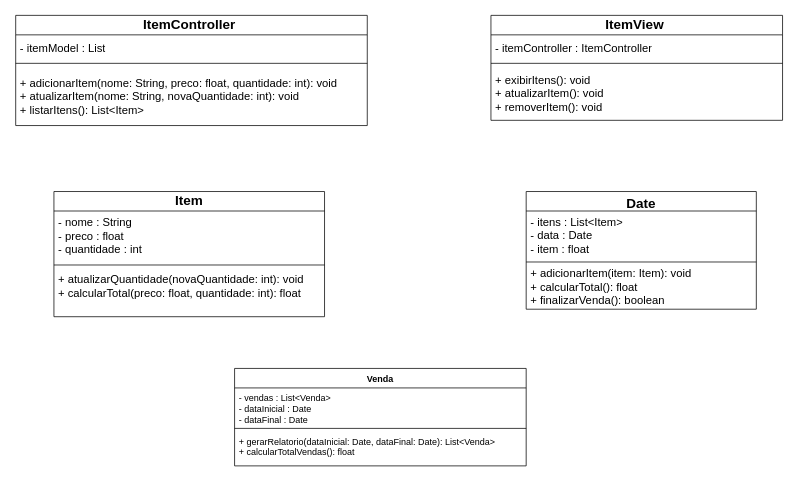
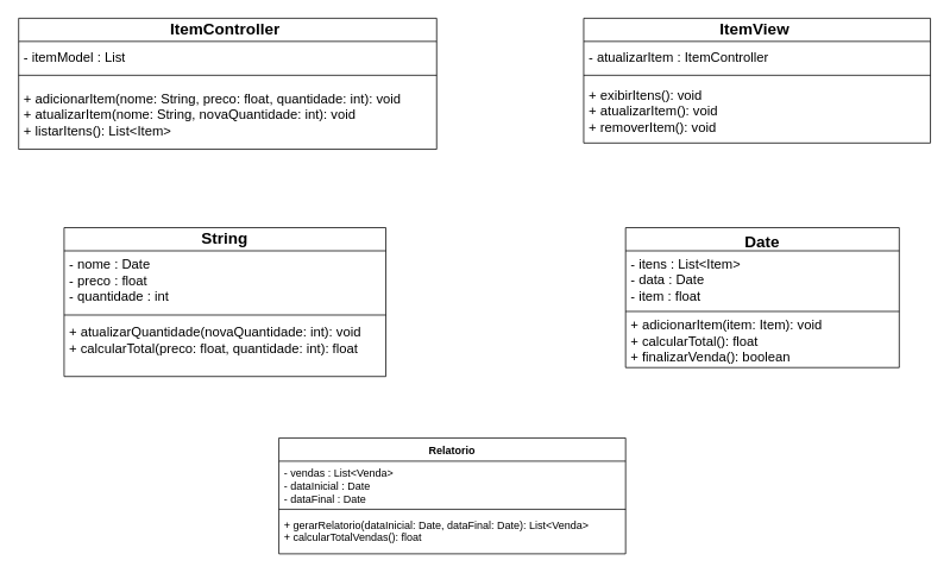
  <mxCell id="0" />
  <mxCell id="1" parent="0" />
- <mxCell id="2" value="&lt;font style=&quot;font-size: 18px;&quot;&gt;Item&lt;/font&gt;" style="swimlane;fontStyle=1;align=center;verticalAlign=middle;childLayout=stackLayout;horizontal=1;startSize=26;horizontalStack=0;resizeParent=1;resizeParentMax=0;resizeLast=0;collapsible=1;marginBottom=0;whiteSpace=wrap;html=1;movable=1;resizable=1;rotatable=1;deletable=1;editable=1;locked=0;connectable=1;" vertex="1" parent="1"><mxGeometry x="71" y="255" width="361" height="167" as="geometry"><mxRectangle x="332" y="335" width="95" height="26" as="alternateBounds" /></mxGeometry></mxCell>
- <mxCell id="3" value="- nome : String&lt;div style=&quot;font-size: 15px;&quot;&gt;- preco : float&lt;/div&gt;&lt;div style=&quot;font-size: 15px;&quot;&gt;- quantidade : int&lt;/div&gt;&lt;div style=&quot;font-size: 15px;&quot;&gt;&lt;br style=&quot;font-size: 15px;&quot;&gt;&lt;/div&gt;" style="text;strokeColor=none;fillColor=none;align=left;verticalAlign=top;spacingLeft=4;spacingRight=4;overflow=hidden;rotatable=1;points=[[0,0.5],[1,0.5]];portConstraint=eastwest;whiteSpace=wrap;html=1;movable=1;resizable=1;deletable=1;editable=1;locked=0;connectable=1;fontSize=15;" vertex="1" parent="2"><mxGeometry y="26" width="361" height="68" as="geometry" /></mxCell>
+ <mxCell id="2" value="&lt;font style=&quot;font-size: 18px;&quot;&gt;String&lt;/font&gt;" style="swimlane;fontStyle=1;align=center;verticalAlign=middle;childLayout=stackLayout;horizontal=1;startSize=26;horizontalStack=0;resizeParent=1;resizeParentMax=0;resizeLast=0;collapsible=1;marginBottom=0;whiteSpace=wrap;html=1;movable=1;resizable=1;rotatable=1;deletable=1;editable=1;locked=0;connectable=1;" vertex="1" parent="1"><mxGeometry x="71" y="255" width="361" height="167" as="geometry"><mxRectangle x="332" y="335" width="95" height="26" as="alternateBounds" /></mxGeometry></mxCell>
+ <mxCell id="3" value="- nome : Date&lt;div style=&quot;font-size: 15px;&quot;&gt;- preco : float&lt;/div&gt;&lt;div style=&quot;font-size: 15px;&quot;&gt;- quantidade : int&lt;/div&gt;&lt;div style=&quot;font-size: 15px;&quot;&gt;&lt;br style=&quot;font-size: 15px;&quot;&gt;&lt;/div&gt;" style="text;strokeColor=none;fillColor=none;align=left;verticalAlign=top;spacingLeft=4;spacingRight=4;overflow=hidden;rotatable=1;points=[[0,0.5],[1,0.5]];portConstraint=eastwest;whiteSpace=wrap;html=1;movable=1;resizable=1;deletable=1;editable=1;locked=0;connectable=1;fontSize=15;" vertex="1" parent="2"><mxGeometry y="26" width="361" height="68" as="geometry" /></mxCell>
  <mxCell id="4" value="" style="line;strokeWidth=1;fillColor=none;align=left;verticalAlign=middle;spacingTop=-1;spacingLeft=3;spacingRight=3;rotatable=1;labelPosition=right;points=[];portConstraint=eastwest;strokeColor=inherit;movable=1;resizable=1;deletable=1;editable=1;locked=0;connectable=1;" vertex="1" parent="2"><mxGeometry y="94" width="361" height="8" as="geometry" /></mxCell>
  <mxCell id="5" value="+ atualizarQuantidade(novaQuantidade: int): void&lt;div style=&quot;font-size: 15px;&quot;&gt;+ calcularTotal(preco: float, quantidade: int): float&lt;br style=&quot;font-size: 15px;&quot;&gt;&lt;/div&gt;" style="text;strokeColor=none;fillColor=none;align=left;verticalAlign=top;spacingLeft=4;spacingRight=4;overflow=hidden;rotatable=1;points=[[0,0.5],[1,0.5]];portConstraint=eastwest;whiteSpace=wrap;html=1;movable=1;resizable=1;deletable=1;editable=1;locked=0;connectable=1;fontSize=15;" vertex="1" parent="2"><mxGeometry y="102" width="361" height="65" as="geometry" /></mxCell>
  <mxCell id="6" value="Date" style="swimlane;fontStyle=1;align=center;verticalAlign=top;childLayout=stackLayout;horizontal=1;startSize=26;horizontalStack=0;resizeParent=1;resizeParentMax=0;resizeLast=0;collapsible=1;marginBottom=0;whiteSpace=wrap;html=1;movable=1;resizable=1;rotatable=1;deletable=1;editable=1;locked=0;connectable=1;fontSize=18;" vertex="1" parent="1"><mxGeometry x="701" y="255" width="307" height="157" as="geometry"><mxRectangle x="332" y="335" width="95" height="26" as="alternateBounds" /></mxGeometry></mxCell>
  <mxCell id="7" value="- itens : List&amp;lt;Item&amp;gt;&lt;br style=&quot;font-size: 15px;&quot;&gt;&lt;div style=&quot;font-size: 15px;&quot;&gt;&lt;span style=&quot;background-color: initial; font-size: 15px;&quot;&gt;- data : Date&lt;/span&gt;&lt;/div&gt;&lt;div style=&quot;font-size: 15px;&quot;&gt;- item : float&lt;br style=&quot;font-size: 15px;&quot;&gt;&lt;/div&gt;" style="text;strokeColor=none;fillColor=none;align=left;verticalAlign=middle;spacingLeft=4;spacingRight=4;overflow=hidden;rotatable=1;points=[[0,0.5],[1,0.5]];portConstraint=eastwest;whiteSpace=wrap;html=1;movable=1;resizable=1;deletable=1;editable=1;locked=0;connectable=1;fontSize=15;" vertex="1" parent="6"><mxGeometry y="26" width="307" height="64" as="geometry" /></mxCell>
  <mxCell id="8" value="" style="line;strokeWidth=1;fillColor=none;align=left;verticalAlign=middle;spacingTop=-1;spacingLeft=3;spacingRight=3;rotatable=1;labelPosition=right;points=[];portConstraint=eastwest;strokeColor=inherit;movable=1;resizable=1;deletable=1;editable=1;locked=0;connectable=1;" vertex="1" parent="6"><mxGeometry y="90" width="307" height="8" as="geometry" /></mxCell>
  <mxCell id="9" value="&lt;div style=&quot;font-size: 15px;&quot;&gt;+ adicionarItem(item: Item): void&lt;br style=&quot;font-size: 15px;&quot;&gt;&lt;/div&gt;&lt;div style=&quot;font-size: 15px;&quot;&gt;+ calcularTotal(): float&lt;br style=&quot;font-size: 15px;&quot;&gt;&lt;/div&gt;&lt;div style=&quot;font-size: 15px;&quot;&gt;+ finalizarVenda(): boolean&lt;br style=&quot;font-size: 15px;&quot;&gt;&lt;/div&gt;&lt;div style=&quot;font-size: 15px;&quot;&gt;&lt;br style=&quot;font-size: 15px;&quot;&gt;&lt;/div&gt;" style="text;strokeColor=none;fillColor=none;align=left;verticalAlign=middle;spacingLeft=4;spacingRight=4;overflow=hidden;rotatable=1;points=[[0,0.5],[1,0.5]];portConstraint=eastwest;whiteSpace=wrap;html=1;movable=1;resizable=1;deletable=1;editable=1;locked=0;connectable=1;fontSize=15;" vertex="1" parent="6"><mxGeometry y="98" width="307" height="59" as="geometry" /></mxCell>
- <mxCell id="10" value="Venda" style="swimlane;fontStyle=1;align=center;verticalAlign=top;childLayout=stackLayout;horizontal=1;startSize=26;horizontalStack=0;resizeParent=1;resizeParentMax=0;resizeLast=0;collapsible=1;marginBottom=0;whiteSpace=wrap;html=1;movable=1;resizable=1;rotatable=1;deletable=1;editable=1;locked=0;connectable=1;" vertex="1" parent="1"><mxGeometry x="312" y="491" width="389" height="130" as="geometry"><mxRectangle x="332" y="335" width="95" height="26" as="alternateBounds" /></mxGeometry></mxCell>
+ <mxCell id="10" value="Relatorio" style="swimlane;fontStyle=1;align=center;verticalAlign=top;childLayout=stackLayout;horizontal=1;startSize=26;horizontalStack=0;resizeParent=1;resizeParentMax=0;resizeLast=0;collapsible=1;marginBottom=0;whiteSpace=wrap;html=1;movable=1;resizable=1;rotatable=1;deletable=1;editable=1;locked=0;connectable=1;" vertex="1" parent="1"><mxGeometry x="312" y="491" width="389" height="130" as="geometry"><mxRectangle x="332" y="335" width="95" height="26" as="alternateBounds" /></mxGeometry></mxCell>
  <mxCell id="11" value="- vendas : List&amp;lt;Venda&amp;gt;&lt;br&gt;&lt;div&gt;&lt;span style=&quot;background-color: initial;&quot;&gt;- dataInicial : Date&lt;/span&gt;&lt;/div&gt;&lt;div&gt;- dataFinal : Date&lt;br&gt;&lt;/div&gt;" style="text;strokeColor=none;fillColor=none;align=left;verticalAlign=top;spacingLeft=4;spacingRight=4;overflow=hidden;rotatable=1;points=[[0,0.5],[1,0.5]];portConstraint=eastwest;whiteSpace=wrap;html=1;movable=1;resizable=1;deletable=1;editable=1;locked=0;connectable=1;" vertex="1" parent="10"><mxGeometry y="26" width="389" height="50" as="geometry" /></mxCell>
  <mxCell id="12" value="" style="line;strokeWidth=1;fillColor=none;align=left;verticalAlign=middle;spacingTop=-1;spacingLeft=3;spacingRight=3;rotatable=1;labelPosition=right;points=[];portConstraint=eastwest;strokeColor=inherit;movable=1;resizable=1;deletable=1;editable=1;locked=0;connectable=1;" vertex="1" parent="10"><mxGeometry y="76" width="389" height="8" as="geometry" /></mxCell>
  <mxCell id="13" value="&lt;div&gt;+ gerarRelatorio(dataInicial: Date, dataFinal: Date): List&amp;lt;Venda&amp;gt;&lt;br&gt;&lt;/div&gt;&lt;div&gt;+ calcularTotalVendas(): float&lt;br&gt;&lt;/div&gt;" style="text;strokeColor=none;fillColor=none;align=left;verticalAlign=top;spacingLeft=4;spacingRight=4;overflow=hidden;rotatable=1;points=[[0,0.5],[1,0.5]];portConstraint=eastwest;whiteSpace=wrap;html=1;movable=1;resizable=1;deletable=1;editable=1;locked=0;connectable=1;" vertex="1" parent="10"><mxGeometry y="84" width="389" height="46" as="geometry" /></mxCell>
  <mxCell id="14" value="ItemView&amp;nbsp;" style="swimlane;fontStyle=1;align=center;verticalAlign=middle;childLayout=stackLayout;horizontal=1;startSize=26;horizontalStack=0;resizeParent=1;resizeParentMax=0;resizeLast=0;collapsible=1;marginBottom=0;whiteSpace=wrap;html=1;movable=1;resizable=1;rotatable=1;deletable=1;editable=1;locked=0;connectable=1;strokeColor=default;fontFamily=Helvetica;fontSize=18;fontColor=default;fillColor=default;" vertex="1" parent="1"><mxGeometry x="654" y="20" width="389" height="140" as="geometry"><mxRectangle x="332" y="335" width="95" height="26" as="alternateBounds" /></mxGeometry></mxCell>
- <mxCell id="15" value="&lt;div style=&quot;font-size: 15px;&quot;&gt;- itemController : ItemController&lt;br style=&quot;font-size: 15px;&quot;&gt;&lt;/div&gt;" style="text;strokeColor=none;fillColor=none;align=left;verticalAlign=middle;spacingLeft=4;spacingRight=4;overflow=hidden;rotatable=1;points=[[0,0.5],[1,0.5]];portConstraint=eastwest;whiteSpace=wrap;html=1;movable=1;resizable=1;deletable=1;editable=1;locked=0;connectable=1;fontFamily=Helvetica;fontSize=15;fontColor=default;fontStyle=0;" vertex="1" parent="14"><mxGeometry y="26" width="389" height="34" as="geometry" /></mxCell>
+ <mxCell id="15" value="&lt;div style=&quot;font-size: 15px;&quot;&gt;- atualizarItem : ItemController&lt;br style=&quot;font-size: 15px;&quot;&gt;&lt;/div&gt;" style="text;strokeColor=none;fillColor=none;align=left;verticalAlign=middle;spacingLeft=4;spacingRight=4;overflow=hidden;rotatable=1;points=[[0,0.5],[1,0.5]];portConstraint=eastwest;whiteSpace=wrap;html=1;movable=1;resizable=1;deletable=1;editable=1;locked=0;connectable=1;fontFamily=Helvetica;fontSize=15;fontColor=default;fontStyle=0;" vertex="1" parent="14"><mxGeometry y="26" width="389" height="34" as="geometry" /></mxCell>
  <mxCell id="16" value="" style="line;strokeWidth=1;fillColor=default;align=center;verticalAlign=middle;spacingTop=-1;spacingLeft=3;spacingRight=3;rotatable=1;labelPosition=right;points=[];portConstraint=eastwest;strokeColor=default;movable=1;resizable=1;deletable=1;editable=1;locked=0;connectable=1;fontFamily=Helvetica;fontSize=18;fontColor=default;fontStyle=1;" vertex="1" parent="14"><mxGeometry y="60" width="389" height="8" as="geometry" /></mxCell>
  <mxCell id="17" value="&lt;div style=&quot;font-size: 15px;&quot;&gt;+ exibirItens(): void&lt;br style=&quot;font-size: 15px;&quot;&gt;&lt;/div&gt;&lt;div style=&quot;font-size: 15px;&quot;&gt;+ atualizarItem(): void&lt;br style=&quot;font-size: 15px;&quot;&gt;&lt;/div&gt;&lt;div style=&quot;font-size: 15px;&quot;&gt;+ removerItem(): void&lt;br style=&quot;font-size: 15px;&quot;&gt;&lt;/div&gt;" style="text;strokeColor=none;fillColor=none;align=left;verticalAlign=middle;spacingLeft=4;spacingRight=4;overflow=hidden;rotatable=1;points=[[0,0.5],[1,0.5]];portConstraint=eastwest;whiteSpace=wrap;html=1;movable=1;resizable=1;deletable=1;editable=1;locked=0;connectable=1;fontFamily=Helvetica;fontSize=15;fontColor=default;fontStyle=0;" vertex="1" parent="14"><mxGeometry y="68" width="389" height="72" as="geometry" /></mxCell>
  <mxCell id="18" value="ItemController&amp;nbsp;" style="swimlane;fontStyle=1;align=center;verticalAlign=middle;childLayout=stackLayout;horizontal=1;startSize=26;horizontalStack=0;resizeParent=1;resizeParentMax=0;resizeLast=0;collapsible=1;marginBottom=0;whiteSpace=wrap;html=1;movable=1;resizable=1;rotatable=1;deletable=1;editable=1;locked=0;connectable=1;fontSize=18;" vertex="1" parent="1"><mxGeometry x="20" y="20" width="469" height="147" as="geometry"><mxRectangle x="332" y="335" width="95" height="26" as="alternateBounds" /></mxGeometry></mxCell>
  <mxCell id="19" value="&lt;div style=&quot;font-size: 15px;&quot;&gt;- itemModel : List&lt;br style=&quot;font-size: 15px;&quot;&gt;&lt;/div&gt;" style="text;strokeColor=none;fillColor=none;align=left;verticalAlign=middle;spacingLeft=4;spacingRight=4;overflow=hidden;rotatable=1;points=[[0,0.5],[1,0.5]];portConstraint=eastwest;whiteSpace=wrap;html=1;movable=1;resizable=1;deletable=1;editable=1;locked=0;connectable=1;fontSize=15;" vertex="1" parent="18"><mxGeometry y="26" width="469" height="34" as="geometry" /></mxCell>
  <mxCell id="20" value="" style="line;strokeWidth=1;fillColor=none;align=left;verticalAlign=middle;spacingTop=-1;spacingLeft=3;spacingRight=3;rotatable=1;labelPosition=right;points=[];portConstraint=eastwest;strokeColor=inherit;movable=1;resizable=1;deletable=1;editable=1;locked=0;connectable=1;" vertex="1" parent="18"><mxGeometry y="60" width="469" height="8" as="geometry" /></mxCell>
  <mxCell id="21" value="&lt;div style=&quot;font-size: 15px;&quot;&gt;+ adicionarItem(nome: String, preco: float, quantidade: int): void&lt;br style=&quot;font-size: 15px;&quot;&gt;&lt;/div&gt;&lt;div style=&quot;font-size: 15px;&quot;&gt;+ atualizarItem(nome: String, novaQuantidade: int): void&lt;br style=&quot;font-size: 15px;&quot;&gt;&lt;/div&gt;&lt;div style=&quot;font-size: 15px;&quot;&gt;+ listarItens(): List&amp;lt;Item&amp;gt;&lt;br style=&quot;font-size: 15px;&quot;&gt;&lt;/div&gt;" style="text;strokeColor=none;fillColor=none;align=left;verticalAlign=middle;spacingLeft=4;spacingRight=4;overflow=hidden;rotatable=1;points=[[0,0.5],[1,0.5]];portConstraint=eastwest;whiteSpace=wrap;html=1;movable=1;resizable=1;deletable=1;editable=1;locked=0;connectable=1;fontSize=15;" vertex="1" parent="18"><mxGeometry y="68" width="469" height="79" as="geometry" /></mxCell>
